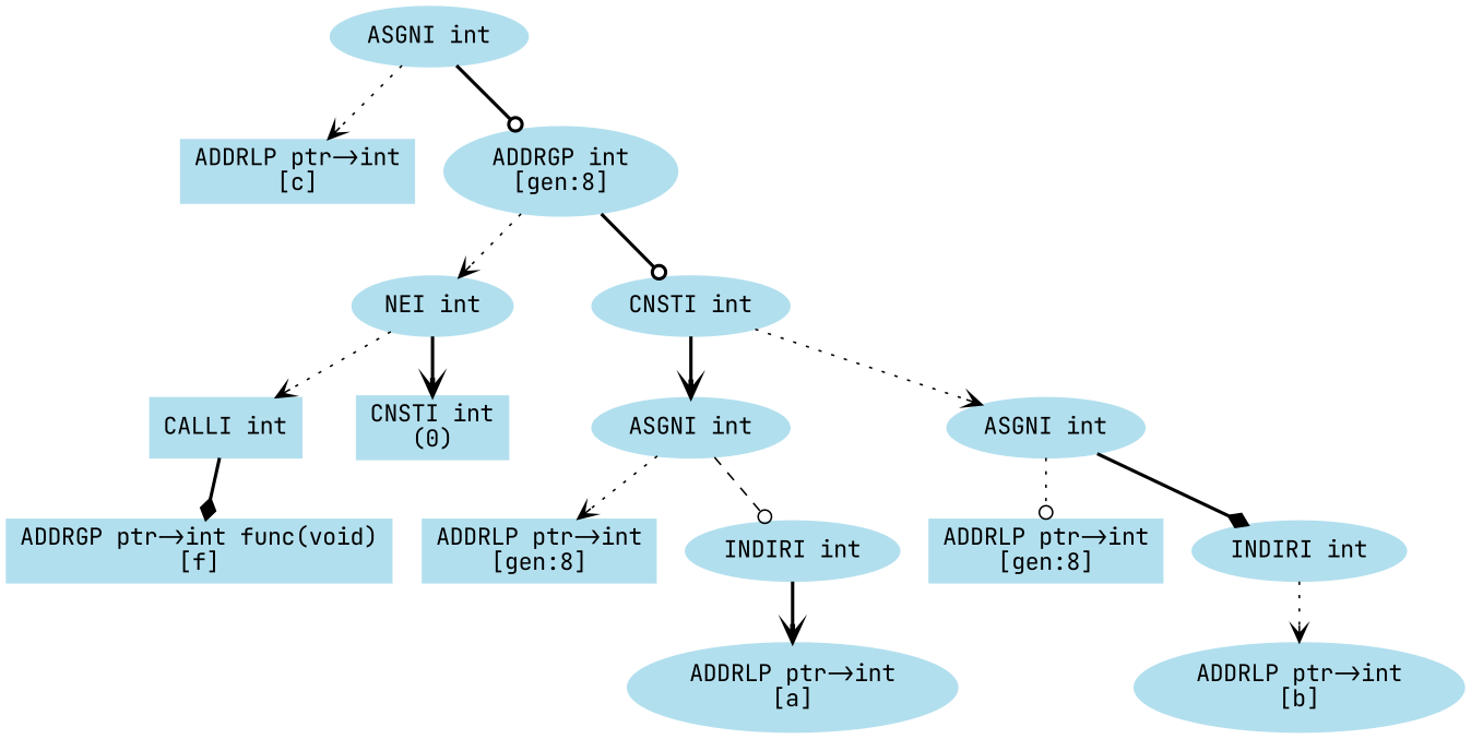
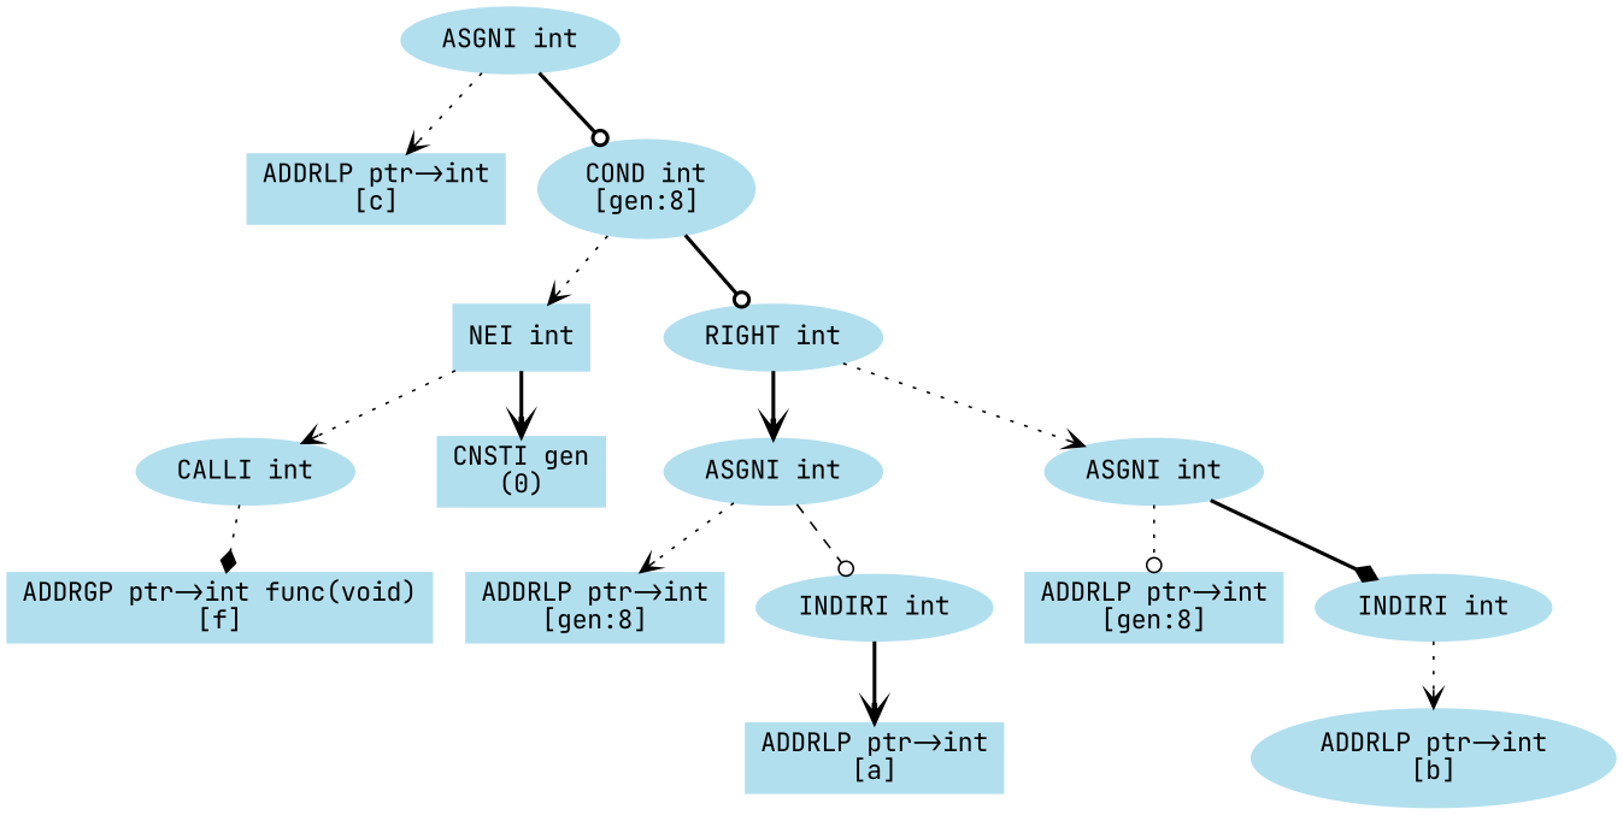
  digraph {
    fontname="JetBrains Mono"
    node [color=lightblue2 fontname="JetBrains Mono" style=filled]
    edge [arrowhead=vee fontname="JetBrains Mono" style=dotted]
    n1 [label="ASGNI int"]
    n2 [label="ADDRLP ptr->int\n\[c\]" shape=box]
-   n3 [label="ADDRGP int\n\[gen:8\]"]
-   n4 [label="NEI int"]
-   n5 [label="CNSTI int"]
-   n6 [label="CALLI int" shape=box]
-   n7 [label="CNSTI int\n\(0\)" shape=box]
+   n3 [label="COND int\n\[gen:8\]"]
+   n4 [label="NEI int" shape=box]
+   n5 [label="RIGHT int"]
+   n6 [label="CALLI int"]
+   n7 [label="CNSTI gen\n\(0\)" shape=box]
    n8 [label="ASGNI int"]
    n9 [label="ASGNI int"]
    n10 [label="ADDRGP ptr->int func(void)\n\[f\]" shape=box]
    n11 [label="ADDRLP ptr->int\n\[gen:8\]" shape=box]
    n12 [label="INDIRI int"]
    n13 [label="ADDRLP ptr->int\n\[gen:8\]" shape=box]
    n14 [label="INDIRI int"]
-   n15 [label="ADDRLP ptr->int\n\[a\]" shape=ellipse]
+   n15 [label="ADDRLP ptr->int\n\[a\]" shape=box]
    n16 [label="ADDRLP ptr->int\n\[b\]" shape=ellipse]
    n1 -> n2
    n1 -> n3 [arrowhead=odot style=bold]
    n3 -> n4
    n3 -> n5 [arrowhead=odot style=bold]
    n4 -> n6
    n4 -> n7 [style=bold]
    n5 -> n8 [style=bold]
    n5 -> n9
-   n6 -> n10 [arrowhead=diamond style=bold]
+   n6 -> n10 [arrowhead=diamond]
    n8 -> n11
    n8 -> n12 [arrowhead=odot style=dashed]
    n9 -> n13 [arrowhead=odot]
    n9 -> n14 [arrowhead=diamond style=bold]
    n12 -> n15 [style=bold]
    n14 -> n16
  }
